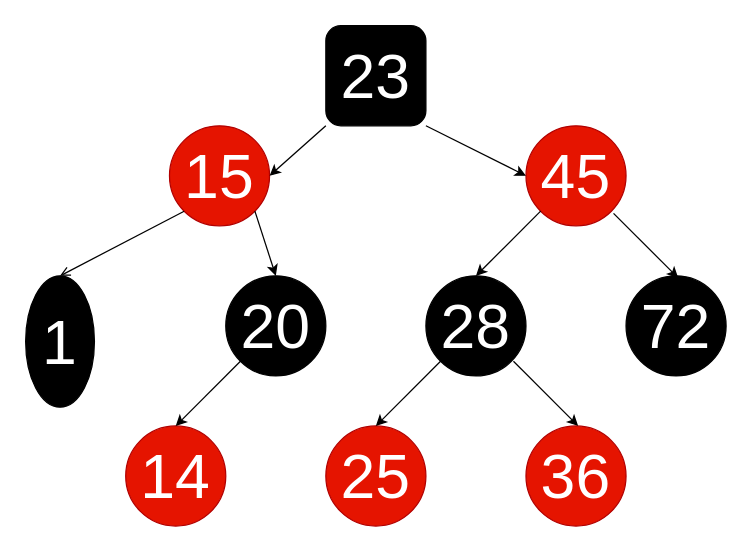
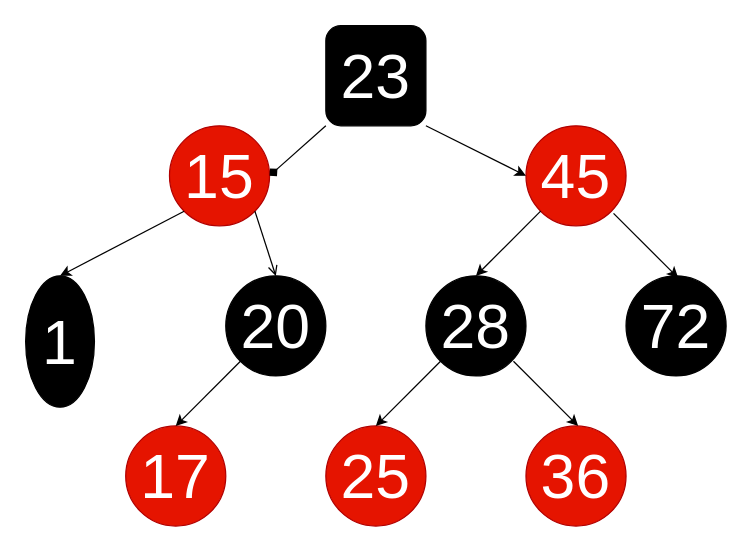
  <mxCell id="0" />
  <mxCell id="1" parent="0" />
  <mxCell id="2" value="&lt;font style=&quot;font-size: 50px&quot; color=&quot;#ffffff&quot;&gt;23&lt;/font&gt;" style="whiteSpace=wrap;html=1;aspect=fixed;fillColor=#000000;rounded=1;" vertex="1" parent="1"><mxGeometry x="260" y="20" width="80" height="80" as="geometry" /></mxCell>
  <mxCell id="3" value="&lt;font style=&quot;font-size: 50px&quot; color=&quot;#ffffff&quot;&gt;15&lt;/font&gt;" style="ellipse;whiteSpace=wrap;html=1;aspect=fixed;fillColor=#e51400;strokeColor=#B20000;fontColor=#ffffff;" vertex="1" parent="1"><mxGeometry x="135" y="100" width="80" height="80" as="geometry" /></mxCell>
  <mxCell id="4" value="&lt;font style=&quot;font-size: 50px&quot; color=&quot;#ffffff&quot;&gt;45&lt;/font&gt;" style="ellipse;whiteSpace=wrap;html=1;aspect=fixed;fillColor=#e51400;strokeColor=#B20000;fontColor=#ffffff;" vertex="1" parent="1"><mxGeometry x="420" y="100" width="80" height="80" as="geometry" /></mxCell>
  <mxCell id="5" value="&lt;font style=&quot;font-size: 50px&quot; color=&quot;#ffffff&quot;&gt;1&lt;/font&gt;" style="ellipse;whiteSpace=wrap;html=1;aspect=fixed;fillColor=#000000;" vertex="1" parent="1"><mxGeometry x="20" y="220" width="55" height="105" as="geometry" /></mxCell>
  <mxCell id="6" value="&lt;font style=&quot;font-size: 50px&quot; color=&quot;#ffffff&quot;&gt;20&lt;/font&gt;" style="ellipse;whiteSpace=wrap;html=1;aspect=fixed;fillColor=#000000;" vertex="1" parent="1"><mxGeometry x="180" y="220" width="80" height="80" as="geometry" /></mxCell>
  <mxCell id="7" value="&lt;font style=&quot;font-size: 50px&quot; color=&quot;#ffffff&quot;&gt;28&lt;/font&gt;" style="ellipse;whiteSpace=wrap;html=1;aspect=fixed;fillColor=#000000;" vertex="1" parent="1"><mxGeometry x="340" y="220" width="80" height="80" as="geometry" /></mxCell>
  <mxCell id="8" value="&lt;font style=&quot;font-size: 50px&quot; color=&quot;#ffffff&quot;&gt;72&lt;/font&gt;" style="ellipse;whiteSpace=wrap;html=1;aspect=fixed;fillColor=#000000;" vertex="1" parent="1"><mxGeometry x="500" y="220" width="80" height="80" as="geometry" /></mxCell>
- <mxCell id="9" value="&lt;font style=&quot;font-size: 50px&quot; color=&quot;#ffffff&quot;&gt;14&lt;/font&gt;" style="ellipse;whiteSpace=wrap;html=1;aspect=fixed;fillColor=#e51400;strokeColor=#B20000;fontColor=#ffffff;" vertex="1" parent="1"><mxGeometry x="100" y="340" width="80" height="80" as="geometry" /></mxCell>
+ <mxCell id="9" value="&lt;font style=&quot;font-size: 50px&quot; color=&quot;#ffffff&quot;&gt;17&lt;/font&gt;" style="ellipse;whiteSpace=wrap;html=1;aspect=fixed;fillColor=#e51400;strokeColor=#B20000;fontColor=#ffffff;" vertex="1" parent="1"><mxGeometry x="100" y="340" width="80" height="80" as="geometry" /></mxCell>
  <mxCell id="10" value="&lt;font style=&quot;font-size: 50px&quot; color=&quot;#ffffff&quot;&gt;25&lt;/font&gt;" style="ellipse;whiteSpace=wrap;html=1;aspect=fixed;fillColor=#e51400;strokeColor=#B20000;fontColor=#ffffff;" vertex="1" parent="1"><mxGeometry x="260" y="340" width="80" height="80" as="geometry" /></mxCell>
  <mxCell id="11" value="&lt;font style=&quot;font-size: 50px&quot; color=&quot;#ffffff&quot;&gt;36&lt;/font&gt;" style="ellipse;whiteSpace=wrap;html=1;aspect=fixed;fillColor=#e51400;strokeColor=#B20000;fontColor=#ffffff;" vertex="1" parent="1"><mxGeometry x="420" y="340" width="80" height="80" as="geometry" /></mxCell>
- <mxCell id="12" value="" style="endArrow=classic;html=1;exitX=0;exitY=1;exitDx=0;exitDy=0;entryX=1;entryY=0.5;entryDx=0;entryDy=0;" edge="1" parent="1" source="2" target="3"><mxGeometry width="50" height="50" relative="1" as="geometry"><mxPoint x="180" y="30" as="sourcePoint" /><mxPoint x="230" y="-20" as="targetPoint" /></mxGeometry></mxCell>
+ <mxCell id="12" value="" style="endArrow=diamond;html=1;exitX=0;exitY=1;exitDx=0;exitDy=0;entryX=1;entryY=0.5;entryDx=0;entryDy=0;" edge="1" parent="1" source="2" target="3"><mxGeometry width="50" height="50" relative="1" as="geometry"><mxPoint x="180" y="30" as="sourcePoint" /><mxPoint x="230" y="-20" as="targetPoint" /></mxGeometry></mxCell>
  <mxCell id="13" value="" style="endArrow=classic;html=1;exitX=1;exitY=1;exitDx=0;exitDy=0;entryX=0;entryY=0.5;entryDx=0;entryDy=0;" edge="1" parent="1" source="2" target="4"><mxGeometry width="50" height="50" relative="1" as="geometry"><mxPoint x="301.716" y="120.004" as="sourcePoint" /><mxPoint x="210" y="171.72" as="targetPoint" /></mxGeometry></mxCell>
- <mxCell id="14" value="" style="endArrow=open;html=1;exitX=0;exitY=1;exitDx=0;exitDy=0;entryX=0.5;entryY=0;entryDx=0;entryDy=0;" edge="1" parent="1" source="3" target="5"><mxGeometry width="50" height="50" relative="1" as="geometry"><mxPoint x="30" y="170" as="sourcePoint" /><mxPoint x="80" y="120" as="targetPoint" /></mxGeometry></mxCell>
+ <mxCell id="14" value="" style="endArrow=classic;html=1;exitX=0;exitY=1;exitDx=0;exitDy=0;entryX=0.5;entryY=0;entryDx=0;entryDy=0;" edge="1" parent="1" source="3" target="5"><mxGeometry width="50" height="50" relative="1" as="geometry"><mxPoint x="30" y="170" as="sourcePoint" /><mxPoint x="80" y="120" as="targetPoint" /></mxGeometry></mxCell>
  <mxCell id="15" value="" style="endArrow=classic;html=1;exitX=0;exitY=1;exitDx=0;exitDy=0;entryX=0.5;entryY=0;entryDx=0;entryDy=0;" edge="1" parent="1"><mxGeometry width="50" height="50" relative="1" as="geometry"><mxPoint x="431.716" y="168.284" as="sourcePoint" /><mxPoint x="380" y="220" as="targetPoint" /></mxGeometry></mxCell>
- <mxCell id="16" value="" style="endArrow=classic;html=1;exitX=1;exitY=1;exitDx=0;exitDy=0;entryX=0.5;entryY=0;entryDx=0;entryDy=0;" edge="1" parent="1" source="3" target="6"><mxGeometry width="50" height="50" relative="1" as="geometry"><mxPoint x="250" y="200" as="sourcePoint" /><mxPoint x="300" y="150" as="targetPoint" /></mxGeometry></mxCell>
+ <mxCell id="16" value="" style="endArrow=open;html=1;exitX=1;exitY=1;exitDx=0;exitDy=0;entryX=0.5;entryY=0;entryDx=0;entryDy=0;" edge="1" parent="1" source="3" target="6"><mxGeometry width="50" height="50" relative="1" as="geometry"><mxPoint x="250" y="200" as="sourcePoint" /><mxPoint x="300" y="150" as="targetPoint" /></mxGeometry></mxCell>
  <mxCell id="17" value="" style="endArrow=classic;html=1;exitX=1;exitY=1;exitDx=0;exitDy=0;entryX=0.5;entryY=0;entryDx=0;entryDy=0;" edge="1" parent="1"><mxGeometry width="50" height="50" relative="1" as="geometry"><mxPoint x="490.004" y="170.004" as="sourcePoint" /><mxPoint x="541.72" y="221.72" as="targetPoint" /></mxGeometry></mxCell>
  <mxCell id="18" value="" style="endArrow=classic;html=1;exitX=0;exitY=1;exitDx=0;exitDy=0;entryX=0.5;entryY=0;entryDx=0;entryDy=0;" edge="1" parent="1"><mxGeometry width="50" height="50" relative="1" as="geometry"><mxPoint x="191.716" y="288.284" as="sourcePoint" /><mxPoint x="140" y="340" as="targetPoint" /></mxGeometry></mxCell>
  <mxCell id="19" value="" style="endArrow=classic;html=1;exitX=0;exitY=1;exitDx=0;exitDy=0;entryX=0.5;entryY=0;entryDx=0;entryDy=0;" edge="1" parent="1"><mxGeometry width="50" height="50" relative="1" as="geometry"><mxPoint x="351.716" y="288.284" as="sourcePoint" /><mxPoint x="300" y="340" as="targetPoint" /></mxGeometry></mxCell>
  <mxCell id="20" value="" style="endArrow=classic;html=1;exitX=1;exitY=1;exitDx=0;exitDy=0;entryX=0.5;entryY=0;entryDx=0;entryDy=0;" edge="1" parent="1"><mxGeometry width="50" height="50" relative="1" as="geometry"><mxPoint x="410.004" y="288.284" as="sourcePoint" /><mxPoint x="461.72" y="340" as="targetPoint" /></mxGeometry></mxCell>
